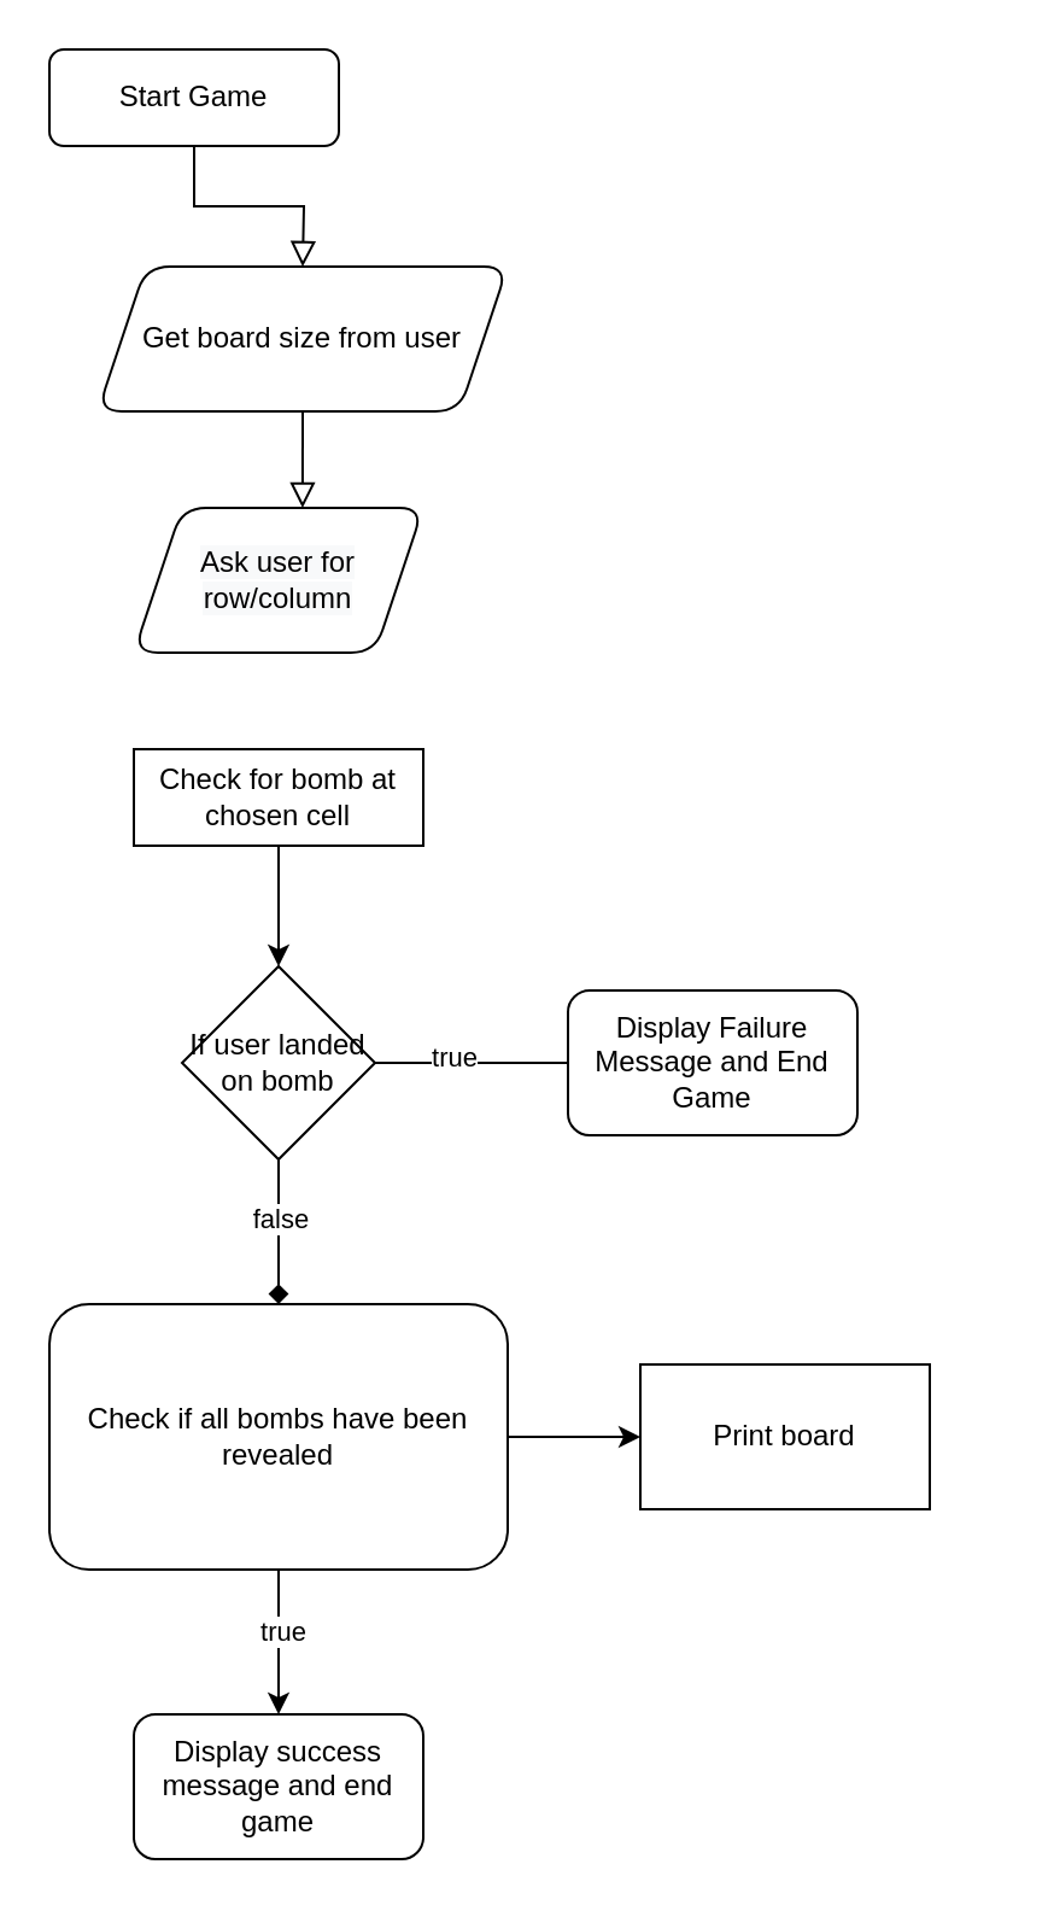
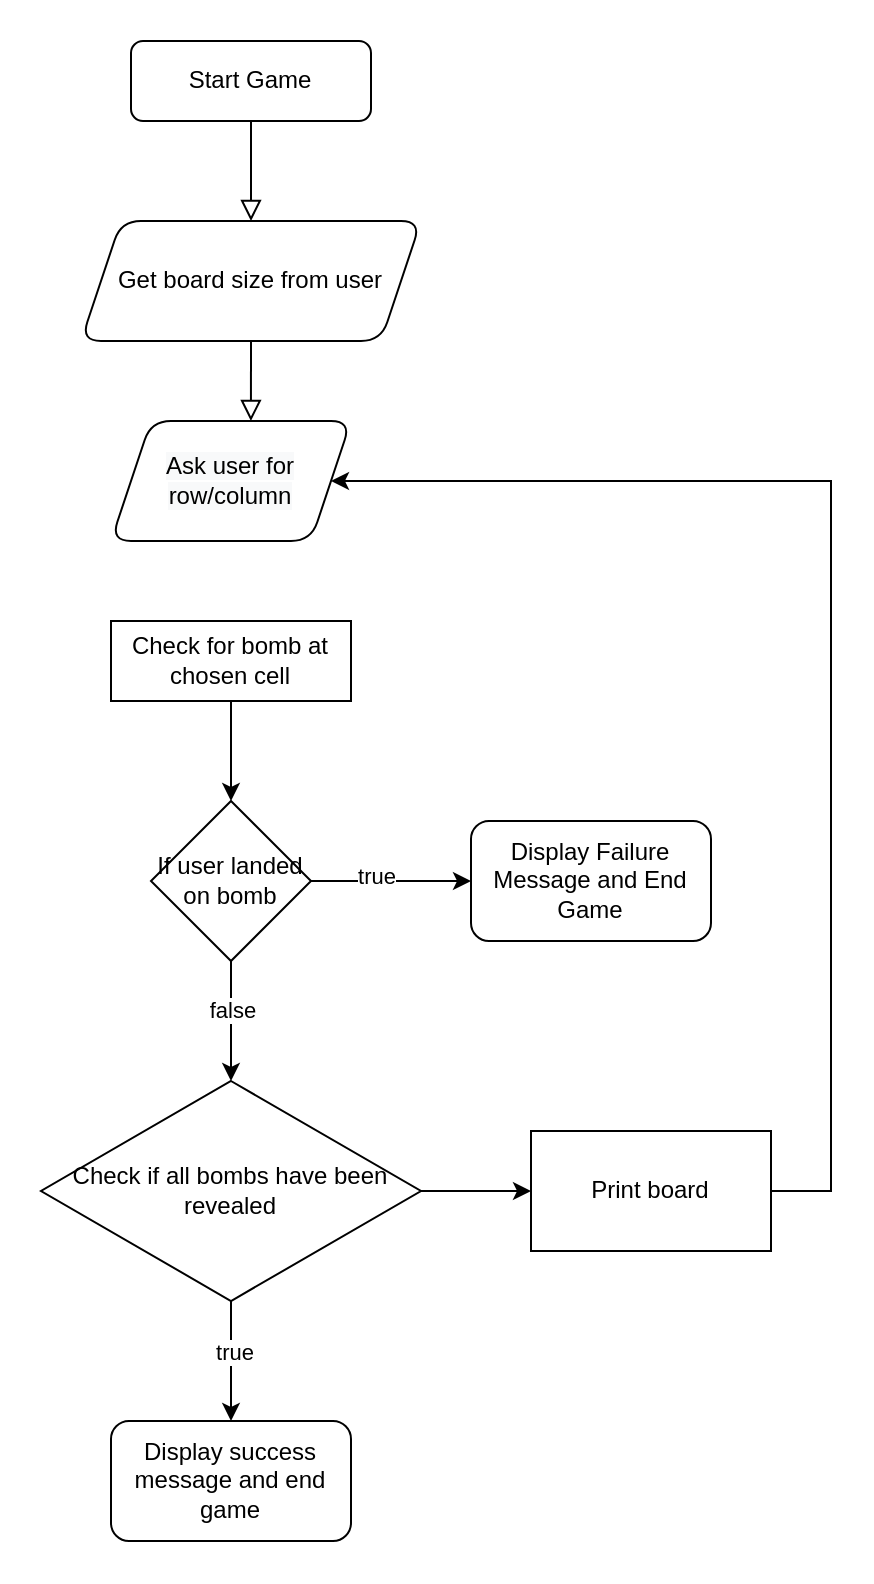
  <mxCell id="0" />
  <mxCell id="1" parent="0" />
  <mxCell id="2" value="" style="rounded=0;html=1;jettySize=auto;orthogonalLoop=1;fontSize=11;endArrow=block;endFill=0;endSize=8;strokeWidth=1;shadow=0;labelBackgroundColor=none;edgeStyle=orthogonalEdgeStyle;" parent="1" source="3" edge="1"><mxGeometry relative="1" as="geometry"><mxPoint x="125" y="110" as="targetPoint" /></mxGeometry></mxCell>
- <mxCell id="3" value="Start Game" style="rounded=1;whiteSpace=wrap;html=1;fontSize=12;glass=0;strokeWidth=1;shadow=0;" parent="1" vertex="1"><mxGeometry x="20" y="20" width="120" height="40" as="geometry" /></mxCell>
+ <mxCell id="3" value="Start Game" style="rounded=1;whiteSpace=wrap;html=1;fontSize=12;glass=0;strokeWidth=1;shadow=0;" parent="1" vertex="1"><mxGeometry x="65" y="20" width="120" height="40" as="geometry" /></mxCell>
  <mxCell id="4" value="" style="rounded=0;html=1;jettySize=auto;orthogonalLoop=1;fontSize=11;endArrow=block;endFill=0;endSize=8;strokeWidth=1;shadow=0;labelBackgroundColor=none;edgeStyle=orthogonalEdgeStyle;entryX=0.583;entryY=0;entryDx=0;entryDy=0;entryPerimeter=0;exitX=0.5;exitY=1;exitDx=0;exitDy=0;" parent="1" source="14" target="13" edge="1"><mxGeometry x="0.285" y="5" relative="1" as="geometry"><mxPoint x="-5" y="-5" as="offset" /><mxPoint x="125" y="190" as="sourcePoint" /><mxPoint x="125" y="230" as="targetPoint" /></mxGeometry></mxCell>
  <mxCell id="5" value="" style="edgeStyle=orthogonalEdgeStyle;rounded=0;orthogonalLoop=1;jettySize=auto;html=1;" edge="1" parent="1" source="6" target="11"><mxGeometry relative="1" as="geometry" /></mxCell>
  <mxCell id="6" value="Check for bomb at chosen cell" style="rounded=0;whiteSpace=wrap;html=1;fontSize=12;glass=0;strokeWidth=1;shadow=0;" parent="1" vertex="1"><mxGeometry x="55" y="310" width="120" height="40" as="geometry" /></mxCell>
- <mxCell id="7" value="" style="edgeStyle=orthogonalEdgeStyle;rounded=0;orthogonalLoop=1;jettySize=auto;html=1;endArrow=none;" edge="1" parent="1" source="11" target="12"><mxGeometry relative="1" as="geometry" /></mxCell>
+ <mxCell id="7" value="" style="edgeStyle=orthogonalEdgeStyle;rounded=0;orthogonalLoop=1;jettySize=auto;html=1;" edge="1" parent="1" source="11" target="12"><mxGeometry relative="1" as="geometry" /></mxCell>
  <mxCell id="8" value="true" style="edgeLabel;html=1;align=center;verticalAlign=middle;resizable=0;points=[];" vertex="1" connectable="0" parent="7"><mxGeometry x="-0.2" y="3" relative="1" as="geometry"><mxPoint as="offset" /></mxGeometry></mxCell>
- <mxCell id="9" value="" style="edgeStyle=orthogonalEdgeStyle;rounded=0;orthogonalLoop=1;jettySize=auto;html=1;entryX=0.5;entryY=0;entryDx=0;entryDy=0;endArrow=diamond;" edge="1" parent="1" source="11" target="18"><mxGeometry relative="1" as="geometry"><mxPoint x="115" y="550" as="targetPoint" /></mxGeometry></mxCell>
+ <mxCell id="9" value="" style="edgeStyle=orthogonalEdgeStyle;rounded=0;orthogonalLoop=1;jettySize=auto;html=1;entryX=0.5;entryY=0;entryDx=0;entryDy=0;" edge="1" parent="1" source="11" target="18"><mxGeometry relative="1" as="geometry"><mxPoint x="115" y="550" as="targetPoint" /></mxGeometry></mxCell>
  <mxCell id="10" value="false" style="edgeLabel;html=1;align=center;verticalAlign=middle;resizable=0;points=[];" vertex="1" connectable="0" parent="9"><mxGeometry x="-0.338" y="-4" relative="1" as="geometry"><mxPoint x="4" y="4" as="offset" /></mxGeometry></mxCell>
  <mxCell id="11" value="If user landed on bomb" style="rhombus;whiteSpace=wrap;html=1;rounded=0;shadow=0;strokeWidth=1;glass=0;" vertex="1" parent="1"><mxGeometry x="75" y="400" width="80" height="80" as="geometry" /></mxCell>
  <mxCell id="12" value="Display Failure Message and End Game" style="whiteSpace=wrap;html=1;rounded=1;shadow=0;strokeWidth=1;glass=0;" vertex="1" parent="1"><mxGeometry x="235" y="410" width="120" height="60" as="geometry" /></mxCell>
  <mxCell id="13" value="&lt;meta charset=&quot;utf-8&quot;&gt;&lt;span style=&quot;color: rgb(0, 0, 0); font-family: helvetica; font-size: 12px; font-style: normal; font-weight: 400; letter-spacing: normal; text-align: center; text-indent: 0px; text-transform: none; word-spacing: 0px; background-color: rgb(248, 249, 250); display: inline; float: none;&quot;&gt;Ask user for row/column&lt;/span&gt;" style="shape=parallelogram;perimeter=parallelogramPerimeter;whiteSpace=wrap;html=1;fixedSize=1;rounded=1;" vertex="1" parent="1"><mxGeometry x="55" y="210" width="120" height="60" as="geometry" /></mxCell>
  <mxCell id="14" value="&lt;span&gt;Get board size from user&lt;/span&gt;" style="shape=parallelogram;perimeter=parallelogramPerimeter;whiteSpace=wrap;html=1;fixedSize=1;rounded=1;" vertex="1" parent="1"><mxGeometry x="40" y="110" width="170" height="60" as="geometry" /></mxCell>
  <mxCell id="15" value="" style="edgeStyle=orthogonalEdgeStyle;rounded=0;orthogonalLoop=1;jettySize=auto;html=1;" edge="1" parent="1" source="18" target="19"><mxGeometry relative="1" as="geometry" /></mxCell>
  <mxCell id="16" value="true" style="edgeLabel;html=1;align=center;verticalAlign=middle;resizable=0;points=[];" vertex="1" connectable="0" parent="15"><mxGeometry x="-0.181" y="1" relative="1" as="geometry"><mxPoint as="offset" /></mxGeometry></mxCell>
  <mxCell id="17" value="" style="edgeStyle=orthogonalEdgeStyle;rounded=0;orthogonalLoop=1;jettySize=auto;html=1;" edge="1" parent="1" source="18" target="21"><mxGeometry relative="1" as="geometry" /></mxCell>
- <mxCell id="18" value="&lt;span&gt;Check if all bombs have been revealed&lt;/span&gt;" style="whiteSpace=wrap;html=1;rounded=1;" vertex="1" parent="1"><mxGeometry x="20" y="540" width="190" height="110" as="geometry" /></mxCell>
+ <mxCell id="18" value="&lt;span&gt;Check if all bombs have been revealed&lt;/span&gt;" style="rhombus;whiteSpace=wrap;html=1;rounded=0;" vertex="1" parent="1"><mxGeometry x="20" y="540" width="190" height="110" as="geometry" /></mxCell>
  <mxCell id="19" value="Display success message and end game" style="whiteSpace=wrap;html=1;rounded=1;" vertex="1" parent="1"><mxGeometry x="55" y="710" width="120" height="60" as="geometry" /></mxCell>
+ <mxCell id="20" value="" style="edgeStyle=orthogonalEdgeStyle;rounded=0;orthogonalLoop=1;jettySize=auto;html=1;entryX=1;entryY=0.5;entryDx=0;entryDy=0;" edge="1" parent="1" source="21" target="13"><mxGeometry relative="1" as="geometry"><mxPoint x="465" y="595" as="targetPoint" /><Array as="points"><mxPoint x="415" y="595" /><mxPoint x="415" y="240" /></Array></mxGeometry></mxCell>
  <mxCell id="21" value="Print board" style="whiteSpace=wrap;html=1;rounded=0;" vertex="1" parent="1"><mxGeometry x="265" y="565" width="120" height="60" as="geometry" /></mxCell>
